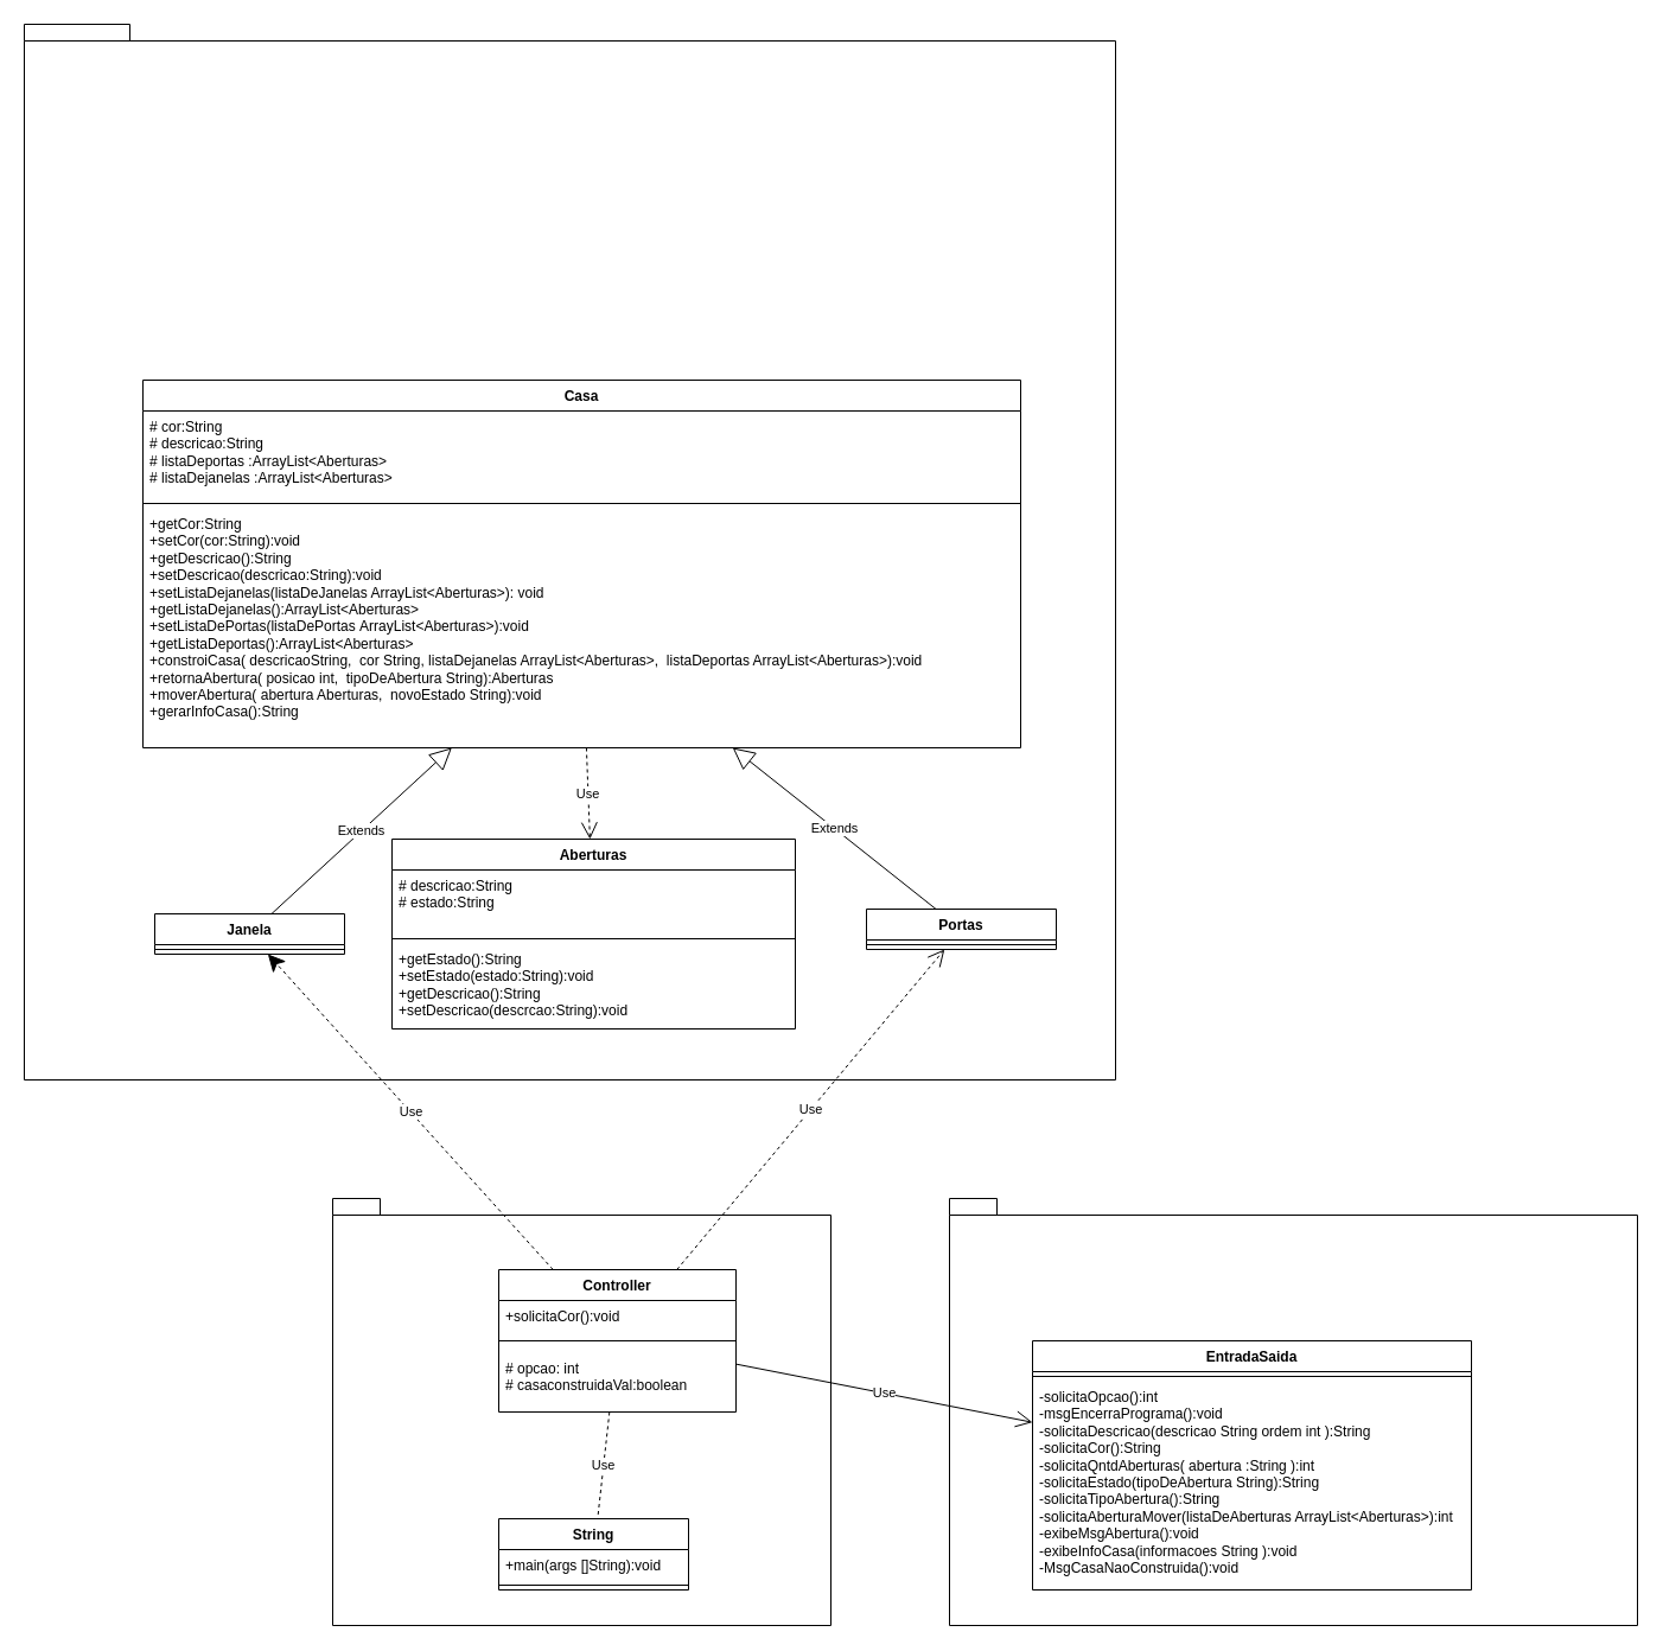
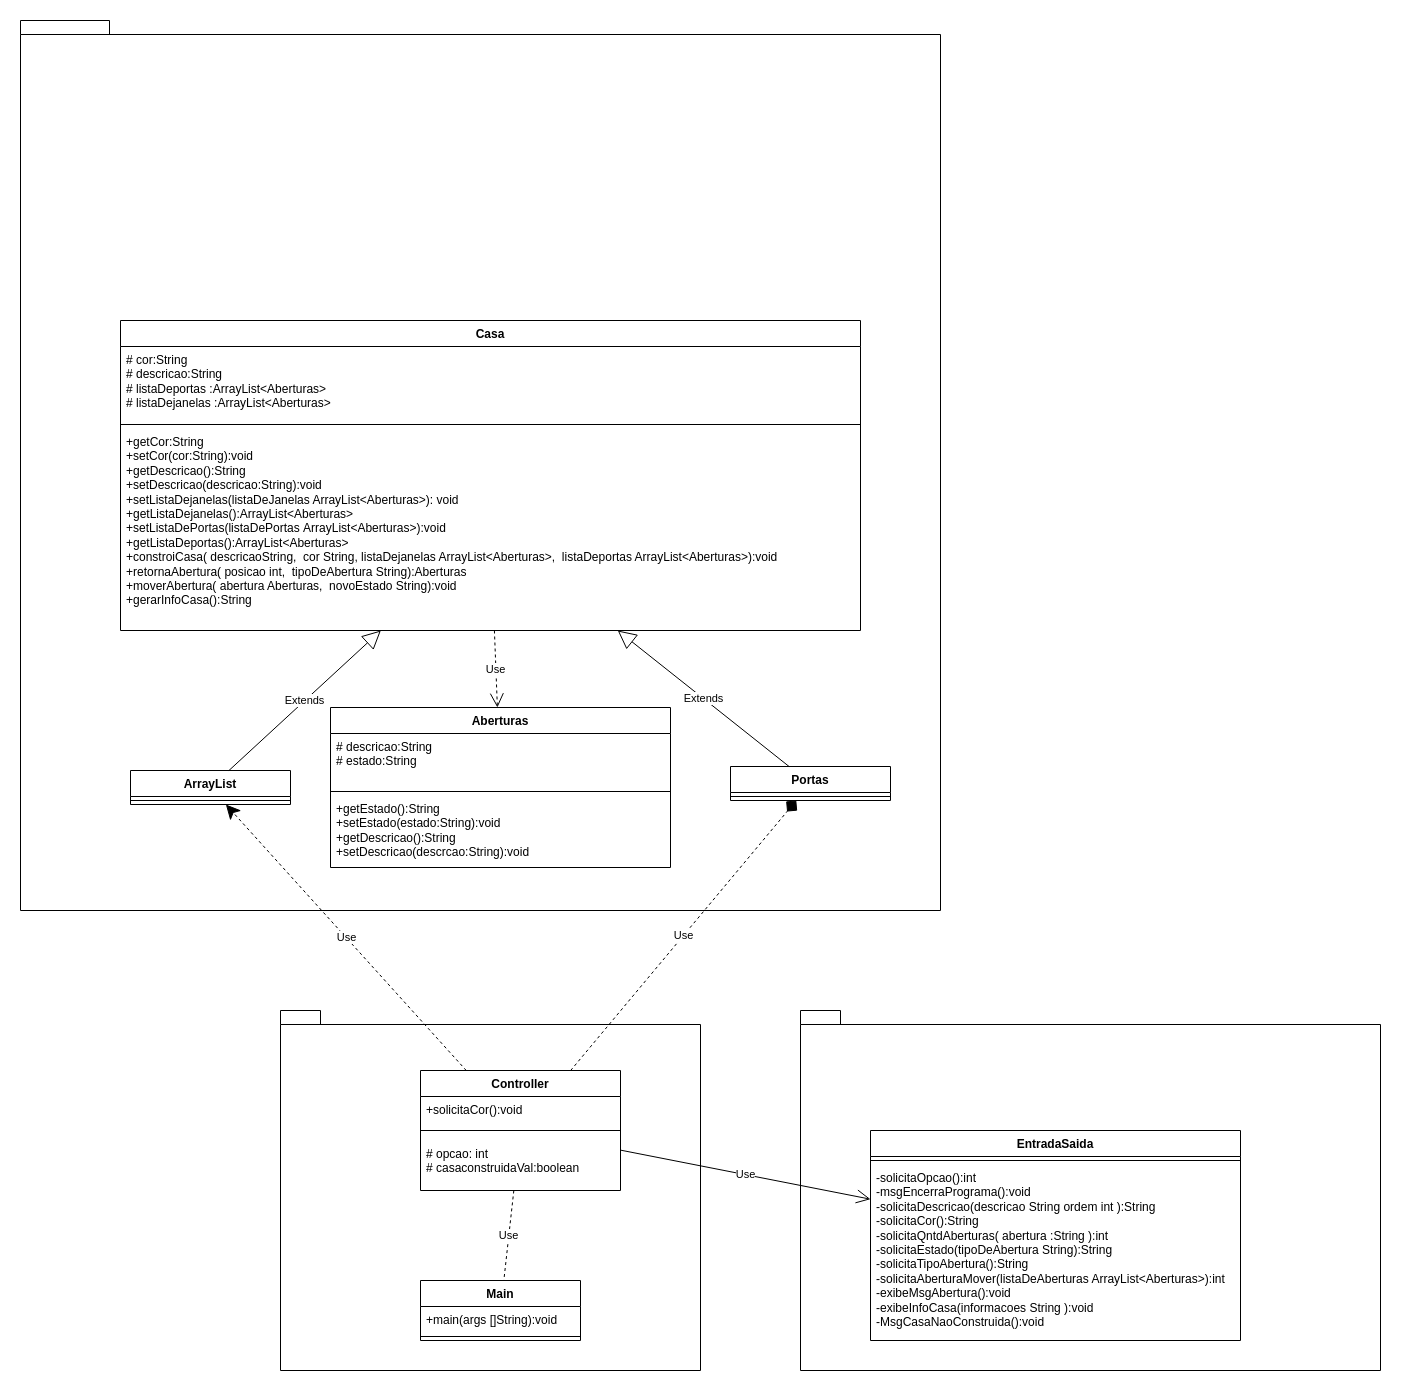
  <mxCell id="0" />
  <mxCell id="1" parent="0" />
  <mxCell id="2" value="" style="shape=folder;fontStyle=1;spacingTop=10;tabWidth=40;tabHeight=14;tabPosition=left;html=1;whiteSpace=wrap;" parent="1" vertex="1"><mxGeometry x="20" y="20" width="920" height="890" as="geometry" /></mxCell>
  <mxCell id="3" value="" style="shape=folder;fontStyle=1;spacingTop=10;tabWidth=40;tabHeight=14;tabPosition=left;html=1;whiteSpace=wrap;" parent="1" vertex="1"><mxGeometry x="280" y="1010" width="420" height="360" as="geometry" /></mxCell>
  <mxCell id="4" value="" style="shape=folder;fontStyle=1;spacingTop=10;tabWidth=40;tabHeight=14;tabPosition=left;html=1;whiteSpace=wrap;" parent="1" vertex="1"><mxGeometry x="800" y="1010" width="580" height="360" as="geometry" /></mxCell>
  <mxCell id="5" value="Controller" style="swimlane;fontStyle=1;align=center;verticalAlign=top;childLayout=stackLayout;horizontal=1;startSize=26;horizontalStack=0;resizeParent=1;resizeParentMax=0;resizeLast=0;collapsible=1;marginBottom=0;whiteSpace=wrap;html=1;" parent="1" vertex="1"><mxGeometry x="420" y="1070" width="200" height="120" as="geometry" /></mxCell>
  <mxCell id="6" value="+solicitaCor():void" style="text;strokeColor=none;fillColor=none;align=left;verticalAlign=top;spacingLeft=4;spacingRight=4;overflow=hidden;rotatable=0;points=[[0,0.5],[1,0.5]];portConstraint=eastwest;whiteSpace=wrap;html=1;" parent="5" vertex="1"><mxGeometry y="26" width="200" height="24" as="geometry" /></mxCell>
  <mxCell id="7" value="" style="line;strokeWidth=1;fillColor=none;align=left;verticalAlign=middle;spacingTop=-1;spacingLeft=3;spacingRight=3;rotatable=0;labelPosition=right;points=[];portConstraint=eastwest;strokeColor=inherit;" parent="5" vertex="1"><mxGeometry y="50" width="200" height="20" as="geometry" /></mxCell>
  <mxCell id="8" value="# opcao: int&lt;br&gt;#&amp;nbsp;casaconstruidaVal:boolean" style="text;strokeColor=none;fillColor=none;align=left;verticalAlign=top;spacingLeft=4;spacingRight=4;overflow=hidden;rotatable=0;points=[[0,0.5],[1,0.5]];portConstraint=eastwest;whiteSpace=wrap;html=1;" vertex="1" parent="5"><mxGeometry y="70" width="200" height="50" as="geometry" /></mxCell>
- <mxCell id="9" value="String" style="swimlane;fontStyle=1;align=center;verticalAlign=top;childLayout=stackLayout;horizontal=1;startSize=26;horizontalStack=0;resizeParent=1;resizeParentMax=0;resizeLast=0;collapsible=1;marginBottom=0;whiteSpace=wrap;html=1;" parent="1" vertex="1"><mxGeometry x="420" y="1280" width="160" height="60" as="geometry" /></mxCell>
+ <mxCell id="9" value="Main" style="swimlane;fontStyle=1;align=center;verticalAlign=top;childLayout=stackLayout;horizontal=1;startSize=26;horizontalStack=0;resizeParent=1;resizeParentMax=0;resizeLast=0;collapsible=1;marginBottom=0;whiteSpace=wrap;html=1;" parent="1" vertex="1"><mxGeometry x="420" y="1280" width="160" height="60" as="geometry" /></mxCell>
  <mxCell id="10" value="+main(args []String):void" style="text;strokeColor=none;fillColor=none;align=left;verticalAlign=top;spacingLeft=4;spacingRight=4;overflow=hidden;rotatable=0;points=[[0,0.5],[1,0.5]];portConstraint=eastwest;whiteSpace=wrap;html=1;" parent="9" vertex="1"><mxGeometry y="26" width="160" height="26" as="geometry" /></mxCell>
  <mxCell id="11" value="" style="line;strokeWidth=1;fillColor=none;align=left;verticalAlign=middle;spacingTop=-1;spacingLeft=3;spacingRight=3;rotatable=0;labelPosition=right;points=[];portConstraint=eastwest;strokeColor=inherit;" parent="9" vertex="1"><mxGeometry y="52" width="160" height="8" as="geometry" /></mxCell>
  <mxCell id="12" value="Use" style="endArrow=none;endSize=12;dashed=1;html=1;rounded=0;" parent="1" source="5" target="9" edge="1"><mxGeometry width="160" relative="1" as="geometry"><mxPoint x="470" y="1160" as="sourcePoint" /><mxPoint x="630" y="1160" as="targetPoint" /></mxGeometry></mxCell>
  <mxCell id="13" value="EntradaSaida" style="swimlane;fontStyle=1;align=center;verticalAlign=top;childLayout=stackLayout;horizontal=1;startSize=26;horizontalStack=0;resizeParent=1;resizeParentMax=0;resizeLast=0;collapsible=1;marginBottom=0;whiteSpace=wrap;html=1;" parent="1" vertex="1"><mxGeometry x="870" y="1130" width="370" height="210" as="geometry" /></mxCell>
  <mxCell id="14" value="" style="line;strokeWidth=1;fillColor=none;align=left;verticalAlign=middle;spacingTop=-1;spacingLeft=3;spacingRight=3;rotatable=0;labelPosition=right;points=[];portConstraint=eastwest;strokeColor=inherit;" parent="13" vertex="1"><mxGeometry y="26" width="370" height="8" as="geometry" /></mxCell>
  <mxCell id="15" value="-solicitaOpcao():int&lt;br&gt;-msgEncerraPrograma():void&lt;br&gt;-solicitaDescricao(descricao String ordem&amp;nbsp;int ):String&lt;br&gt;-solicitaCor():String&lt;br&gt;-solicitaQntdAberturas( abertura :String ):int&lt;br&gt;-solicitaEstado(tipoDeAbertura String):String&amp;nbsp;&lt;br&gt;-solicitaTipoAbertura():String&lt;br&gt;-solicitaAberturaMover(listaDeAberturas ArrayList&amp;lt;Aberturas&amp;gt;):int&lt;br&gt;-exibeMsgAbertura():void&lt;br&gt;-exibeInfoCasa(informacoes String&amp;nbsp;):void&lt;br&gt;-MsgCasaNaoConstruida():void&lt;br&gt;&lt;br&gt;&lt;span style=&quot;font-family: Consolas; font-size: 10pt; color: rgb(248, 248, 242);&quot;&gt;-()-&lt;br&gt;&lt;/span&gt;" style="text;strokeColor=none;fillColor=none;align=left;verticalAlign=top;spacingLeft=4;spacingRight=4;overflow=hidden;rotatable=0;points=[[0,0.5],[1,0.5]];portConstraint=eastwest;whiteSpace=wrap;html=1;" parent="13" vertex="1"><mxGeometry y="34" width="370" height="176" as="geometry" /></mxCell>
  <mxCell id="16" value="Use" style="endArrow=open;endSize=12;dashed=0;html=1;rounded=0;" parent="1" source="5" target="13" edge="1"><mxGeometry width="160" relative="1" as="geometry"><mxPoint x="760" y="1060" as="sourcePoint" /><mxPoint x="920" y="1060" as="targetPoint" /></mxGeometry></mxCell>
- <mxCell id="17" value="Janela" style="swimlane;fontStyle=1;align=center;verticalAlign=top;childLayout=stackLayout;horizontal=1;startSize=26;horizontalStack=0;resizeParent=1;resizeParentMax=0;resizeLast=0;collapsible=1;marginBottom=0;whiteSpace=wrap;html=1;" parent="1" vertex="1"><mxGeometry x="130" y="770" width="160" height="34" as="geometry" /></mxCell>
+ <mxCell id="17" value="ArrayList" style="swimlane;fontStyle=1;align=center;verticalAlign=top;childLayout=stackLayout;horizontal=1;startSize=26;horizontalStack=0;resizeParent=1;resizeParentMax=0;resizeLast=0;collapsible=1;marginBottom=0;whiteSpace=wrap;html=1;" parent="1" vertex="1"><mxGeometry x="130" y="770" width="160" height="34" as="geometry" /></mxCell>
  <mxCell id="18" value="" style="line;strokeWidth=1;fillColor=none;align=left;verticalAlign=middle;spacingTop=-1;spacingLeft=3;spacingRight=3;rotatable=0;labelPosition=right;points=[];portConstraint=eastwest;strokeColor=inherit;" parent="17" vertex="1"><mxGeometry y="26" width="160" height="8" as="geometry" /></mxCell>
  <mxCell id="19" value="Portas" style="swimlane;fontStyle=1;align=center;verticalAlign=top;childLayout=stackLayout;horizontal=1;startSize=26;horizontalStack=0;resizeParent=1;resizeParentMax=0;resizeLast=0;collapsible=1;marginBottom=0;whiteSpace=wrap;html=1;" parent="1" vertex="1"><mxGeometry x="730" y="766" width="160" height="34" as="geometry" /></mxCell>
  <mxCell id="20" value="" style="line;strokeWidth=1;fillColor=none;align=left;verticalAlign=middle;spacingTop=-1;spacingLeft=3;spacingRight=3;rotatable=0;labelPosition=right;points=[];portConstraint=eastwest;strokeColor=inherit;" parent="19" vertex="1"><mxGeometry y="26" width="160" height="8" as="geometry" /></mxCell>
  <mxCell id="21" value="Casa" style="swimlane;fontStyle=1;align=center;verticalAlign=top;childLayout=stackLayout;horizontal=1;startSize=26;horizontalStack=0;resizeParent=1;resizeParentMax=0;resizeLast=0;collapsible=1;marginBottom=0;whiteSpace=wrap;html=1;" parent="1" vertex="1"><mxGeometry x="120" y="320" width="740" height="310" as="geometry" /></mxCell>
  <mxCell id="22" value="# cor:String&lt;br&gt;# descricao:String&lt;br&gt;# listaDeportas :ArrayList&amp;lt;Aberturas&amp;gt;&lt;br&gt;#&amp;nbsp;listaDejanelas :ArrayList&amp;lt;Aberturas&amp;gt;&amp;nbsp;" style="text;strokeColor=none;fillColor=none;align=left;verticalAlign=top;spacingLeft=4;spacingRight=4;overflow=hidden;rotatable=0;points=[[0,0.5],[1,0.5]];portConstraint=eastwest;whiteSpace=wrap;html=1;" parent="21" vertex="1"><mxGeometry y="26" width="740" height="74" as="geometry" /></mxCell>
  <mxCell id="23" value="" style="line;strokeWidth=1;fillColor=none;align=left;verticalAlign=middle;spacingTop=-1;spacingLeft=3;spacingRight=3;rotatable=0;labelPosition=right;points=[];portConstraint=eastwest;strokeColor=inherit;" parent="21" vertex="1"><mxGeometry y="100" width="740" height="8" as="geometry" /></mxCell>
  <mxCell id="24" value="+getCor:String&lt;br&gt;+setCor(cor:String):void&amp;nbsp;&amp;nbsp;&lt;br&gt;+getDescricao():String&lt;br&gt;+setDescricao(descricao:String):void&lt;br&gt;+setListaDejanelas(listaDeJanelas ArrayList&amp;lt;Aberturas&amp;gt;): void&lt;br&gt;+getListaDejanelas():ArrayList&amp;lt;Aberturas&amp;gt;&lt;br&gt;+setListaDePortas(listaDePortas&amp;nbsp;ArrayList&amp;lt;Aberturas&amp;gt;):void&lt;br&gt;+getListaDeportas():ArrayList&amp;lt;Aberturas&amp;gt;&lt;br&gt;+constroiCasa( descricaoString,&amp;nbsp; cor String, listaDejanelas ArrayList&amp;lt;Aberturas&amp;gt;,&amp;nbsp; listaDeportas ArrayList&amp;lt;Aberturas&amp;gt;):void&lt;br&gt;+retornaAbertura( posicao int,&amp;nbsp; tipoDeAbertura String):Aberturas&lt;br&gt;+moverAbertura( abertura Aberturas,&amp;nbsp; novoEstado String):void&lt;br&gt;+gerarInfoCasa():String" style="text;strokeColor=none;fillColor=none;align=left;verticalAlign=top;spacingLeft=4;spacingRight=4;overflow=hidden;rotatable=0;points=[[0,0.5],[1,0.5]];portConstraint=eastwest;whiteSpace=wrap;html=1;" parent="21" vertex="1"><mxGeometry y="108" width="740" height="202" as="geometry" /></mxCell>
  <mxCell id="25" value="Use" style="endArrow=classic;endSize=12;dashed=1;html=1;rounded=0;" edge="1" parent="1" source="5" target="17"><mxGeometry width="160" relative="1" as="geometry"><mxPoint x="450" y="1000" as="sourcePoint" /><mxPoint x="610" y="1000" as="targetPoint" /></mxGeometry></mxCell>
- <mxCell id="26" value="Use" style="endArrow=open;endSize=12;dashed=1;html=1;rounded=0;" edge="1" parent="1" source="5" target="19"><mxGeometry width="160" relative="1" as="geometry"><mxPoint x="420" as="sourcePoint" y="920" /><mxPoint x="580" as="targetPoint" y="920" /></mxGeometry></mxCell>
+ <mxCell id="26" value="Use" style="endArrow=diamond;endSize=12;dashed=1;html=1;rounded=0;" edge="1" parent="1" source="5" target="19"><mxGeometry width="160" relative="1" as="geometry"><mxPoint x="420" as="sourcePoint" y="920" /><mxPoint x="580" as="targetPoint" y="920" /></mxGeometry></mxCell>
  <mxCell id="27" value="Aberturas" style="swimlane;fontStyle=1;align=center;verticalAlign=top;childLayout=stackLayout;horizontal=1;startSize=26;horizontalStack=0;resizeParent=1;resizeParentMax=0;resizeLast=0;collapsible=1;marginBottom=0;whiteSpace=wrap;html=1;" vertex="1" parent="1"><mxGeometry x="330" y="707" width="340" height="160" as="geometry" /></mxCell>
  <mxCell id="28" value="# descricao:String&amp;nbsp;&lt;br&gt;# estado:String&amp;nbsp;" style="text;strokeColor=none;fillColor=none;align=left;verticalAlign=top;spacingLeft=4;spacingRight=4;overflow=hidden;rotatable=0;points=[[0,0.5],[1,0.5]];portConstraint=eastwest;whiteSpace=wrap;html=1;" vertex="1" parent="27"><mxGeometry y="26" width="340" height="54" as="geometry" /></mxCell>
  <mxCell id="29" value="" style="line;strokeWidth=1;fillColor=none;align=left;verticalAlign=middle;spacingTop=-1;spacingLeft=3;spacingRight=3;rotatable=0;labelPosition=right;points=[];portConstraint=eastwest;strokeColor=inherit;" vertex="1" parent="27"><mxGeometry y="80" width="340" height="8" as="geometry" /></mxCell>
  <mxCell id="30" value="+getEstado():String&lt;br&gt;+setEstado(estado:String):void&lt;br&gt;+getDescricao():String&lt;br&gt;+setDescricao(descrcao:String):void" style="text;strokeColor=none;fillColor=none;align=left;verticalAlign=top;spacingLeft=4;spacingRight=4;overflow=hidden;rotatable=0;points=[[0,0.5],[1,0.5]];portConstraint=eastwest;whiteSpace=wrap;html=1;" vertex="1" parent="27"><mxGeometry y="88" width="340" height="72" as="geometry" /></mxCell>
  <mxCell id="31" value="Extends" style="endArrow=block;endSize=16;endFill=0;html=1;rounded=0;" edge="1" parent="1" source="17" target="24"><mxGeometry width="160" relative="1" as="geometry"><mxPoint x="250" y="700" as="sourcePoint" /><mxPoint x="410" y="700" as="targetPoint" /></mxGeometry></mxCell>
  <mxCell id="32" value="Extends" style="endArrow=block;endSize=16;endFill=0;html=1;rounded=0;" edge="1" parent="1" source="19" target="24"><mxGeometry width="160" relative="1" as="geometry"><mxPoint x="710" y="670" as="sourcePoint" /><mxPoint x="870" y="670" as="targetPoint" /></mxGeometry></mxCell>
  <mxCell id="33" value="Use" style="endArrow=open;endSize=12;dashed=1;html=1;rounded=0;" edge="1" parent="1" source="24" target="27"><mxGeometry width="160" relative="1" as="geometry"><mxPoint x="510" y="660" as="sourcePoint" /><mxPoint x="670" y="660" as="targetPoint" /></mxGeometry></mxCell>
